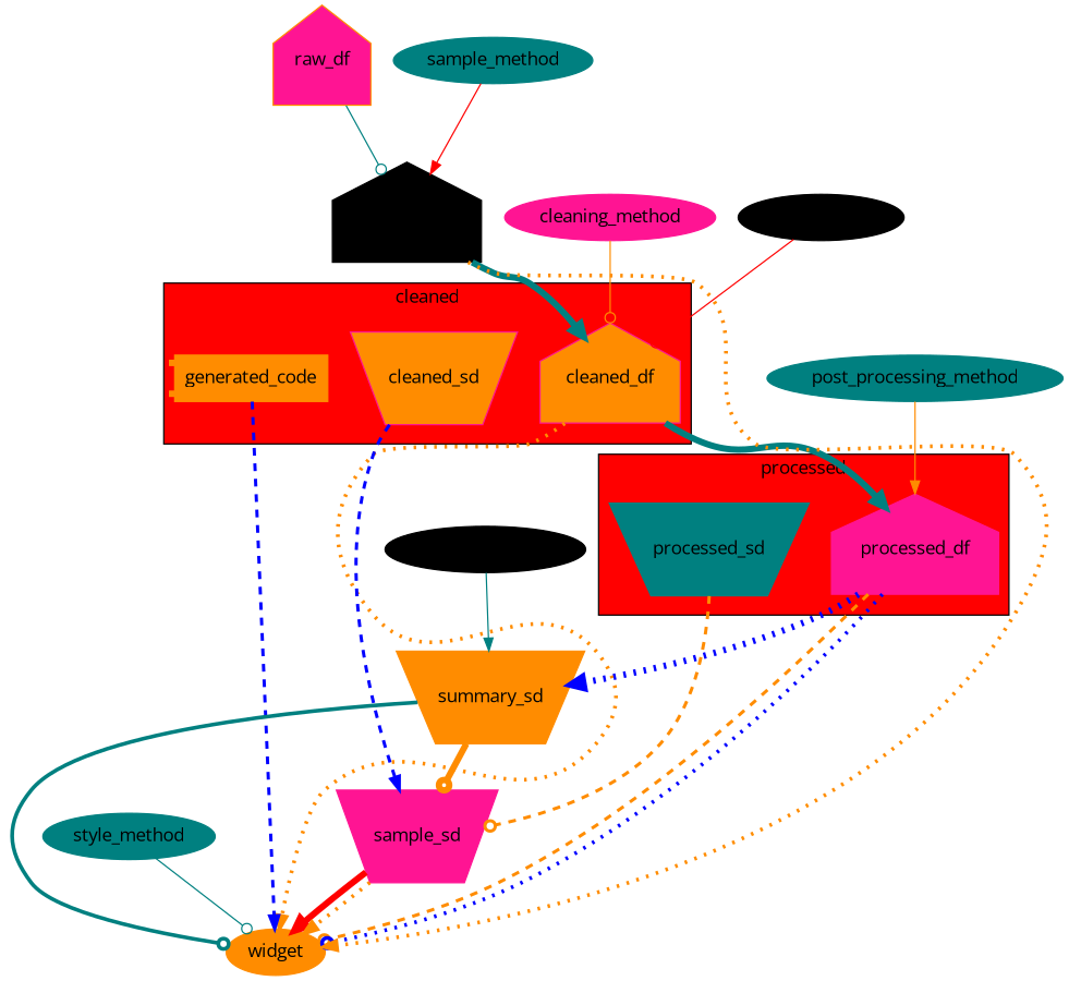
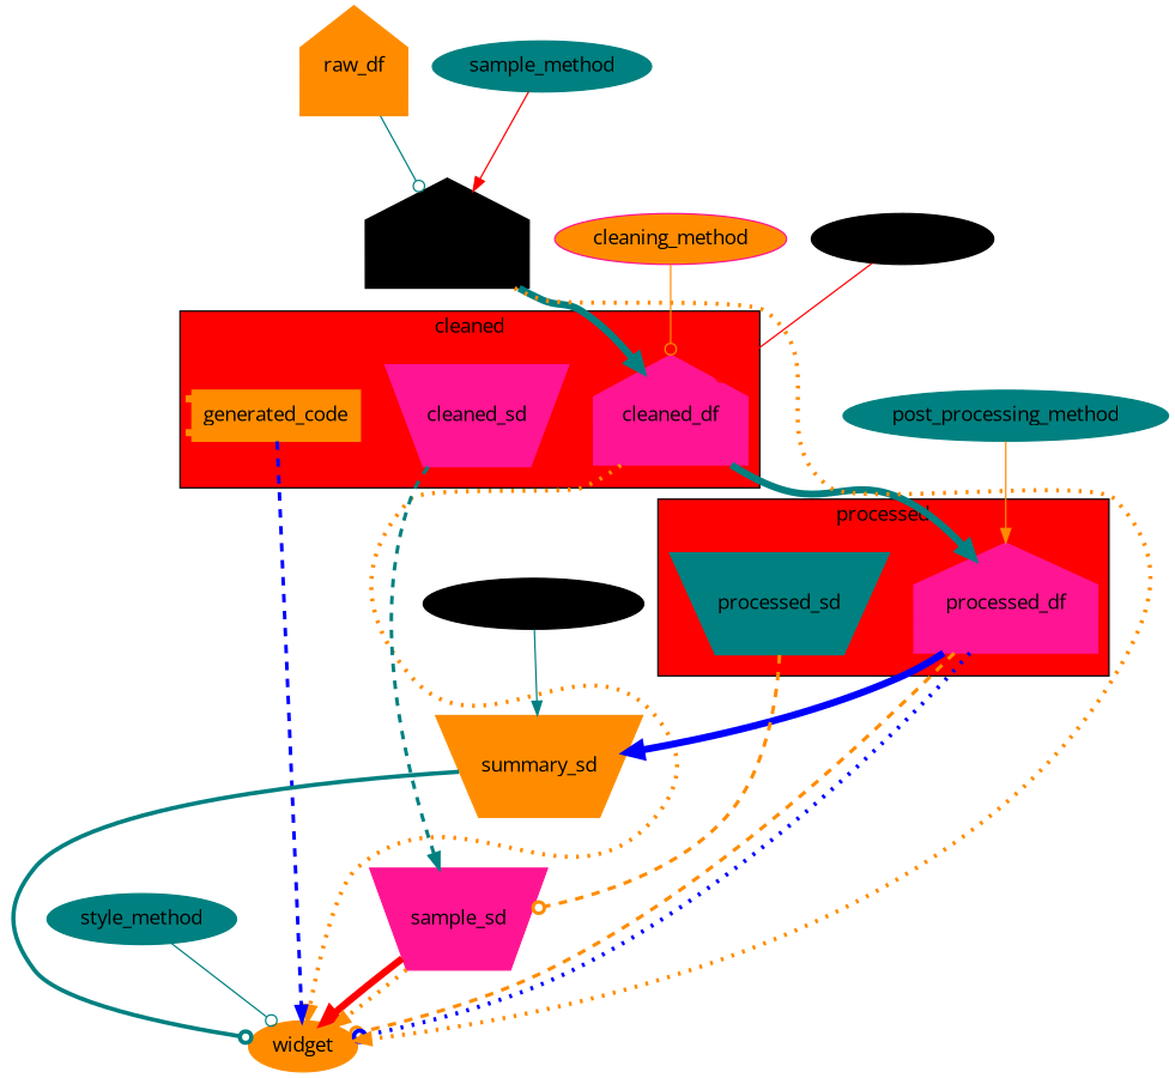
  digraph {
    compound=true
    fontname="Open Sans"
    k=.8
    node [color=deeppink fontname="Open Sans" style=filled]
    edge [arrowhead=normal color=darkorange fontname="Open Sans"]
-   cleaned_df [height=1.2 shape=house fillcolor=darkorange]
-   cleaned_sd [height=1 shape=invtrapezium width=.5 fillcolor=darkorange]
+   cleaned_df [height=1.2 shape=house]
+   cleaned_sd [height=1 shape=invtrapezium width=.5]
    generated_code [color=darkorange shape=component]
    processed_df [height=1.2 shape=house]
    processed_sd [color=teal height=1 shape=invtrapezium width=.5]
    widget [color=darkorange]
    n7 [height=1 label=sample_sd shape=invtrapezium width=.5]
    summary_sd [color=darkorange height=1 shape=invtrapezium width=.5]
-   raw_df [color=darkorange height=1.2 shape=house fillcolor=deeppink]
+   raw_df [color=darkorange height=1.2 shape=house]
    sampled_df [color=black height=1.2 shape=house]
    sample_method [color=teal]
-   cleaning_method
+   cleaning_method [fillcolor=darkorange]
    lowcode_ops [color=black]
    post_processing_method [color=teal]
    analysis_klasses [color=black]
    style_method [color=teal]
    subgraph cluster_1 {
      fillcolor=red
      label=cleaned
      style=filled
      cleaned_df
      cleaned_sd
      generated_code
    }
    subgraph cluster_2 {
      fillcolor=red
      label=processed
      style=filled
      processed_df
      processed_sd
    }
    cleaned_df -> processed_df [color=teal penwidth=5 weight=3]
    cleaned_df -> widget [constraint=false penwidth=3 style=dotted]
-   cleaned_sd -> n7 [color=blue penwidth=2.5 style=dashed weight=2.5]
+   cleaned_sd -> n7 [color=teal penwidth=2.5 style=dashed weight=2.5]
    generated_code -> widget [color=blue penwidth=2.5 style=dashed weight=2]
    processed_df -> widget [arrowhead=odot penwidth=2.5 style=dashed weight=2.8]
    processed_df -> widget [arrowhead=odot color=blue constraint=false penwidth=3 style=dotted]
-   processed_df -> summary_sd [color=blue penwidth=5 sametail=asdf weight=5 style=dotted]
+   processed_df -> summary_sd [color=blue penwidth=5 sametail=asdf weight=5]
    processed_sd -> n7 [arrowhead=odot penwidth=2.5 style=dashed]
    n7 -> widget [color=red penwidth=5]
    n7 -> widget [constraint=false penwidth=3 style=dotted]
    summary_sd -> widget [arrowhead=odot color=teal constraint=false penwidth=3 style=solid]
-   summary_sd -> n7 [arrowhead=odot penwidth=5]
    raw_df -> sampled_df [arrowhead=odot color=teal]
    sampled_df -> cleaned_df [color=teal penwidth=5]
    sampled_df -> widget [constraint=false penwidth=3 style=dotted]
    sample_method -> sampled_df [color=red]
    cleaning_method -> cleaned_df [arrowhead=odot]
    lowcode_ops -> cleaned_df [arrowhead=odot color=red]
    post_processing_method -> processed_df
    analysis_klasses -> summary_sd [color=teal weight=4]
    style_method -> widget [arrowhead=odot color=teal]
  }
